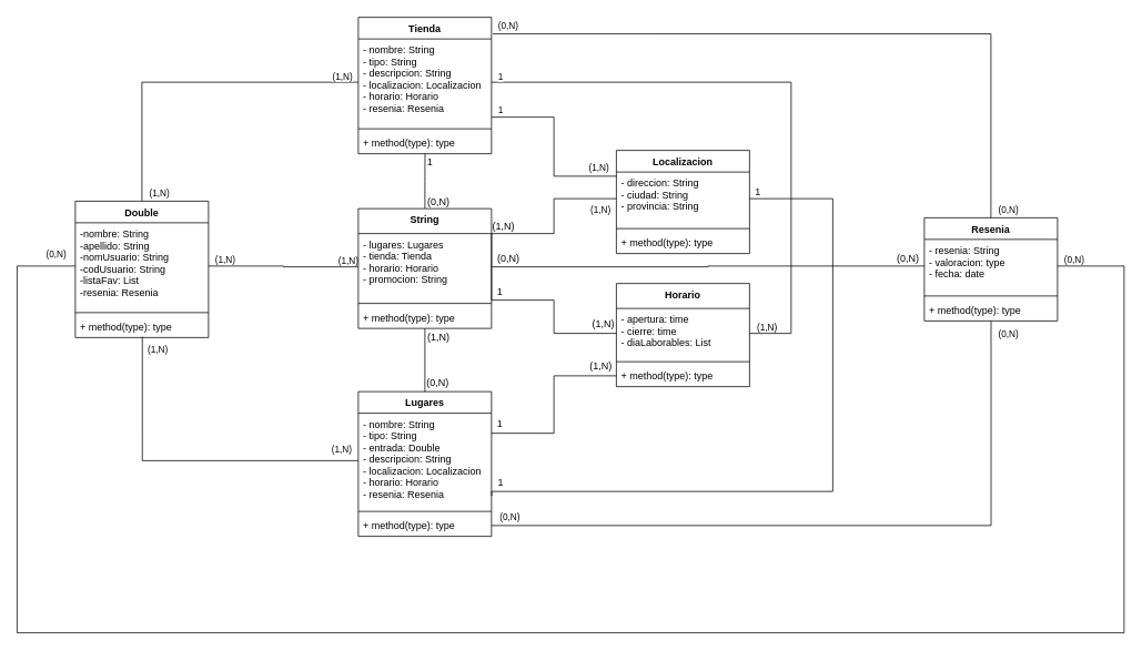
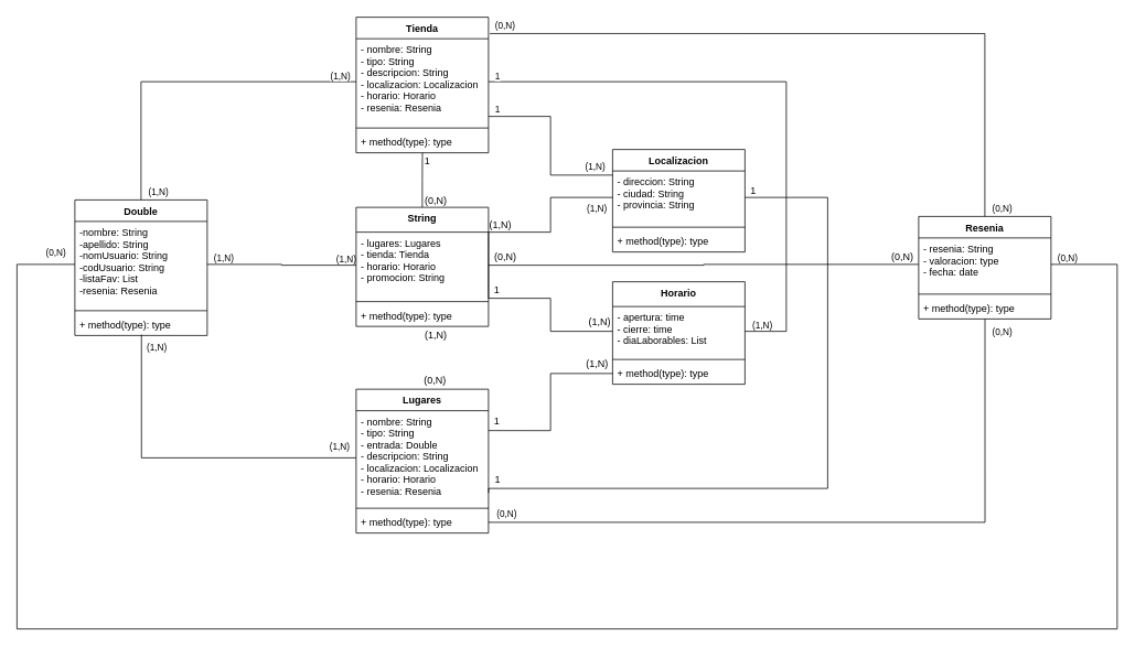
  <mxCell id="0" />
  <mxCell id="1" parent="0" />
  <mxCell id="2" style="edgeStyle=orthogonalEdgeStyle;rounded=0;orthogonalLoop=1;jettySize=auto;html=1;exitX=0.5;exitY=0;exitDx=0;exitDy=0;entryX=0;entryY=0.5;entryDx=0;entryDy=0;endArrow=none;endFill=0;" edge="1" parent="1" source="6" target="23"><mxGeometry relative="1" as="geometry" /></mxCell>
  <mxCell id="3" value="(1,N)" style="edgeLabel;html=1;align=center;verticalAlign=middle;resizable=0;points=[];" vertex="1" connectable="0" parent="2"><mxGeometry x="0.82" y="1" relative="1" as="geometry"><mxPoint x="16" y="-7" as="offset" /></mxGeometry></mxCell>
  <mxCell id="4" value="(1,N)" style="edgeLabel;html=1;align=center;verticalAlign=middle;resizable=0;points=[];" vertex="1" connectable="0" parent="2"><mxGeometry x="-0.892" y="-5" relative="1" as="geometry"><mxPoint x="15" y="11" as="offset" /></mxGeometry></mxCell>
  <mxCell id="5" style="edgeStyle=orthogonalEdgeStyle;rounded=0;orthogonalLoop=1;jettySize=auto;html=1;exitX=0.503;exitY=0.962;exitDx=0;exitDy=0;endArrow=none;endFill=0;entryX=0;entryY=0.5;entryDx=0;entryDy=0;exitPerimeter=0;" edge="1" parent="1" source="9" target="11"><mxGeometry relative="1" as="geometry"><mxPoint x="180" y="561.111" as="targetPoint" /></mxGeometry></mxCell>
  <mxCell id="6" value="Double" style="swimlane;fontStyle=1;align=center;verticalAlign=top;childLayout=stackLayout;horizontal=1;startSize=26;horizontalStack=0;resizeParent=1;resizeParentMax=0;resizeLast=0;collapsible=1;marginBottom=0;" vertex="1" parent="1"><mxGeometry x="90" y="241" width="160" height="164" as="geometry" /></mxCell>
  <mxCell id="7" value="-nombre: String&#10;-apellido: String&#10;-nomUsuario: String&#10;-codUsuario: String&#10;-listaFav: List&#10;-resenia: Resenia" style="text;strokeColor=none;fillColor=none;align=left;verticalAlign=top;spacingLeft=4;spacingRight=4;overflow=hidden;rotatable=0;points=[[0,0.5],[1,0.5]];portConstraint=eastwest;" vertex="1" parent="6"><mxGeometry y="26" width="160" height="104" as="geometry" /></mxCell>
  <mxCell id="8" value="" style="line;strokeWidth=1;fillColor=none;align=left;verticalAlign=middle;spacingTop=-1;spacingLeft=3;spacingRight=3;rotatable=0;labelPosition=right;points=[];portConstraint=eastwest;" vertex="1" parent="6"><mxGeometry y="130" width="160" height="8" as="geometry" /></mxCell>
  <mxCell id="9" value="+ method(type): type" style="text;strokeColor=none;fillColor=none;align=left;verticalAlign=top;spacingLeft=4;spacingRight=4;overflow=hidden;rotatable=0;points=[[0,0.5],[1,0.5]];portConstraint=eastwest;" vertex="1" parent="6"><mxGeometry y="138" width="160" height="26" as="geometry" /></mxCell>
  <mxCell id="10" value="Lugares" style="swimlane;fontStyle=1;align=center;verticalAlign=top;childLayout=stackLayout;horizontal=1;startSize=26;horizontalStack=0;resizeParent=1;resizeParentMax=0;resizeLast=0;collapsible=1;marginBottom=0;" vertex="1" parent="1"><mxGeometry x="430" y="470" width="160" height="174" as="geometry" /></mxCell>
  <mxCell id="11" value="- nombre: String&#10;- tipo: String&#10;- entrada: Double&#10;- descripcion: String&#10;- localizacion: Localizacion&#10;- horario: Horario&#10;- resenia: Resenia" style="text;strokeColor=none;fillColor=none;align=left;verticalAlign=top;spacingLeft=4;spacingRight=4;overflow=hidden;rotatable=0;points=[[0,0.5],[1,0.5]];portConstraint=eastwest;" vertex="1" parent="10"><mxGeometry y="26" width="160" height="114" as="geometry" /></mxCell>
  <mxCell id="12" value="" style="line;strokeWidth=1;fillColor=none;align=left;verticalAlign=middle;spacingTop=-1;spacingLeft=3;spacingRight=3;rotatable=0;labelPosition=right;points=[];portConstraint=eastwest;" vertex="1" parent="10"><mxGeometry y="140" width="160" height="8" as="geometry" /></mxCell>
  <mxCell id="13" value="+ method(type): type" style="text;strokeColor=none;fillColor=none;align=left;verticalAlign=top;spacingLeft=4;spacingRight=4;overflow=hidden;rotatable=0;points=[[0,0.5],[1,0.5]];portConstraint=eastwest;" vertex="1" parent="10"><mxGeometry y="148" width="160" height="26" as="geometry" /></mxCell>
  <mxCell id="14" value="Localizacion" style="swimlane;fontStyle=1;align=center;verticalAlign=top;childLayout=stackLayout;horizontal=1;startSize=26;horizontalStack=0;resizeParent=1;resizeParentMax=0;resizeLast=0;collapsible=1;marginBottom=0;" vertex="1" parent="1"><mxGeometry x="740" y="180" width="160" height="124" as="geometry" /></mxCell>
  <mxCell id="15" value="- direccion: String&#10;- ciudad: String&#10;- provincia: String" style="text;strokeColor=none;fillColor=none;align=left;verticalAlign=top;spacingLeft=4;spacingRight=4;overflow=hidden;rotatable=0;points=[[0,0.5],[1,0.5]];portConstraint=eastwest;" vertex="1" parent="14"><mxGeometry y="26" width="160" height="64" as="geometry" /></mxCell>
  <mxCell id="16" value="" style="line;strokeWidth=1;fillColor=none;align=left;verticalAlign=middle;spacingTop=-1;spacingLeft=3;spacingRight=3;rotatable=0;labelPosition=right;points=[];portConstraint=eastwest;" vertex="1" parent="14"><mxGeometry y="90" width="160" height="8" as="geometry" /></mxCell>
  <mxCell id="17" value="+ method(type): type" style="text;strokeColor=none;fillColor=none;align=left;verticalAlign=top;spacingLeft=4;spacingRight=4;overflow=hidden;rotatable=0;points=[[0,0.5],[1,0.5]];portConstraint=eastwest;" vertex="1" parent="14"><mxGeometry y="98" width="160" height="26" as="geometry" /></mxCell>
  <mxCell id="18" value="Horario" style="swimlane;fontStyle=1;align=center;verticalAlign=top;childLayout=stackLayout;horizontal=1;startSize=30;horizontalStack=0;resizeParent=1;resizeParentMax=0;resizeLast=0;collapsible=1;marginBottom=0;" vertex="1" parent="1"><mxGeometry x="740" y="340" width="160" height="124" as="geometry" /></mxCell>
  <mxCell id="19" value="- apertura: time&#10;- cierre: time&#10;- diaLaborables: List" style="text;strokeColor=none;fillColor=none;align=left;verticalAlign=top;spacingLeft=4;spacingRight=4;overflow=hidden;rotatable=0;points=[[0,0.5],[1,0.5]];portConstraint=eastwest;" vertex="1" parent="18"><mxGeometry y="30" width="160" height="60" as="geometry" /></mxCell>
  <mxCell id="20" value="" style="line;strokeWidth=1;fillColor=none;align=left;verticalAlign=middle;spacingTop=-1;spacingLeft=3;spacingRight=3;rotatable=0;labelPosition=right;points=[];portConstraint=eastwest;" vertex="1" parent="18"><mxGeometry y="90" width="160" height="8" as="geometry" /></mxCell>
  <mxCell id="21" value="+ method(type): type" style="text;strokeColor=none;fillColor=none;align=left;verticalAlign=top;spacingLeft=4;spacingRight=4;overflow=hidden;rotatable=0;points=[[0,0.5],[1,0.5]];portConstraint=eastwest;" vertex="1" parent="18"><mxGeometry y="98" width="160" height="26" as="geometry" /></mxCell>
  <mxCell id="22" value="Tienda" style="swimlane;fontStyle=1;align=center;verticalAlign=top;childLayout=stackLayout;horizontal=1;startSize=26;horizontalStack=0;resizeParent=1;resizeParentMax=0;resizeLast=0;collapsible=1;marginBottom=0;" vertex="1" parent="1"><mxGeometry x="430" y="20" width="160" height="164" as="geometry" /></mxCell>
  <mxCell id="23" value="- nombre: String&#10;- tipo: String&#10;- descripcion: String&#10;- localizacion: Localizacion&#10;- horario: Horario&#10;- resenia: Resenia" style="text;strokeColor=none;fillColor=none;align=left;verticalAlign=top;spacingLeft=4;spacingRight=4;overflow=hidden;rotatable=0;points=[[0,0.5],[1,0.5]];portConstraint=eastwest;" vertex="1" parent="22"><mxGeometry y="26" width="160" height="104" as="geometry" /></mxCell>
  <mxCell id="24" value="" style="line;strokeWidth=1;fillColor=none;align=left;verticalAlign=middle;spacingTop=-1;spacingLeft=3;spacingRight=3;rotatable=0;labelPosition=right;points=[];portConstraint=eastwest;" vertex="1" parent="22"><mxGeometry y="130" width="160" height="8" as="geometry" /></mxCell>
  <mxCell id="25" value="+ method(type): type" style="text;strokeColor=none;fillColor=none;align=left;verticalAlign=top;spacingLeft=4;spacingRight=4;overflow=hidden;rotatable=0;points=[[0,0.5],[1,0.5]];portConstraint=eastwest;" vertex="1" parent="22"><mxGeometry y="138" width="160" height="26" as="geometry" /></mxCell>
  <mxCell id="26" value="Resenia" style="swimlane;fontStyle=1;align=center;verticalAlign=top;childLayout=stackLayout;horizontal=1;startSize=26;horizontalStack=0;resizeParent=1;resizeParentMax=0;resizeLast=0;collapsible=1;marginBottom=0;" vertex="1" parent="1"><mxGeometry x="1110" y="261" width="160" height="124" as="geometry" /></mxCell>
  <mxCell id="27" value="- resenia: String&#10;- valoracion: type&#10;- fecha: date" style="text;strokeColor=none;fillColor=none;align=left;verticalAlign=top;spacingLeft=4;spacingRight=4;overflow=hidden;rotatable=0;points=[[0,0.5],[1,0.5]];portConstraint=eastwest;" vertex="1" parent="26"><mxGeometry y="26" width="160" height="64" as="geometry" /></mxCell>
  <mxCell id="28" value="" style="line;strokeWidth=1;fillColor=none;align=left;verticalAlign=middle;spacingTop=-1;spacingLeft=3;spacingRight=3;rotatable=0;labelPosition=right;points=[];portConstraint=eastwest;" vertex="1" parent="26"><mxGeometry y="90" width="160" height="8" as="geometry" /></mxCell>
  <mxCell id="29" value="+ method(type): type" style="text;strokeColor=none;fillColor=none;align=left;verticalAlign=top;spacingLeft=4;spacingRight=4;overflow=hidden;rotatable=0;points=[[0,0.5],[1,0.5]];portConstraint=eastwest;" vertex="1" parent="26"><mxGeometry y="98" width="160" height="26" as="geometry" /></mxCell>
  <mxCell id="30" style="edgeStyle=orthogonalEdgeStyle;rounded=0;orthogonalLoop=1;jettySize=auto;html=1;exitX=0.5;exitY=0;exitDx=0;exitDy=0;entryX=0.501;entryY=1;entryDx=0;entryDy=0;entryPerimeter=0;endArrow=none;endFill=0;" edge="1" parent="1" source="31" target="25"><mxGeometry relative="1" as="geometry" /></mxCell>
  <mxCell id="31" value="String" style="swimlane;fontStyle=1;align=center;verticalAlign=top;childLayout=stackLayout;horizontal=1;startSize=30;horizontalStack=0;resizeParent=1;resizeParentMax=0;resizeLast=0;collapsible=1;marginBottom=0;" vertex="1" parent="1"><mxGeometry x="430" y="250" width="160" height="144" as="geometry" /></mxCell>
  <mxCell id="32" value="- lugares: Lugares&#10;- tienda: Tienda&#10;- horario: Horario&#10;- promocion: String" style="text;strokeColor=none;fillColor=none;align=left;verticalAlign=top;spacingLeft=4;spacingRight=4;overflow=hidden;rotatable=0;points=[[0,0.5],[1,0.5]];portConstraint=eastwest;" vertex="1" parent="31"><mxGeometry y="30" width="160" height="80" as="geometry" /></mxCell>
  <mxCell id="33" value="" style="line;strokeWidth=1;fillColor=none;align=left;verticalAlign=middle;spacingTop=-1;spacingLeft=3;spacingRight=3;rotatable=0;labelPosition=right;points=[];portConstraint=eastwest;" vertex="1" parent="31"><mxGeometry y="110" width="160" height="8" as="geometry" /></mxCell>
  <mxCell id="34" value="+ method(type): type" style="text;strokeColor=none;fillColor=none;align=left;verticalAlign=top;spacingLeft=4;spacingRight=4;overflow=hidden;rotatable=0;points=[[0,0.5],[1,0.5]];portConstraint=eastwest;" vertex="1" parent="31"><mxGeometry y="118" width="160" height="26" as="geometry" /></mxCell>
  <mxCell id="35" style="edgeStyle=orthogonalEdgeStyle;rounded=0;orthogonalLoop=1;jettySize=auto;html=1;exitX=1;exitY=0.5;exitDx=0;exitDy=0;entryX=0.501;entryY=1;entryDx=0;entryDy=0;entryPerimeter=0;endArrow=none;endFill=0;" edge="1" parent="1" source="13" target="29"><mxGeometry relative="1" as="geometry" /></mxCell>
  <mxCell id="36" value="(0,N)" style="edgeLabel;html=1;align=center;verticalAlign=middle;resizable=0;points=[];" vertex="1" connectable="0" parent="35"><mxGeometry x="-0.935" y="-1" relative="1" as="geometry"><mxPoint x="-7" y="-12" as="offset" /></mxGeometry></mxCell>
  <mxCell id="37" value="(0,N)" style="edgeLabel;html=1;align=center;verticalAlign=middle;resizable=0;points=[];" vertex="1" connectable="0" parent="35"><mxGeometry x="0.964" relative="1" as="geometry"><mxPoint x="20" as="offset" /></mxGeometry></mxCell>
  <mxCell id="38" style="edgeStyle=orthogonalEdgeStyle;rounded=0;orthogonalLoop=1;jettySize=auto;html=1;exitX=1.01;exitY=-0.06;exitDx=0;exitDy=0;entryX=0.5;entryY=0;entryDx=0;entryDy=0;endArrow=none;endFill=0;exitPerimeter=0;" edge="1" parent="1" source="23" target="26"><mxGeometry relative="1" as="geometry" /></mxCell>
  <mxCell id="39" value="(0,N)" style="edgeLabel;html=1;align=center;verticalAlign=middle;resizable=0;points=[];" vertex="1" connectable="0" parent="38"><mxGeometry x="-0.945" y="2" relative="1" as="geometry"><mxPoint x="-5" y="-8" as="offset" /></mxGeometry></mxCell>
  <mxCell id="40" value="(0,N)" style="edgeLabel;html=1;align=center;verticalAlign=middle;resizable=0;points=[];" vertex="1" connectable="0" parent="38"><mxGeometry x="0.952" y="3" relative="1" as="geometry"><mxPoint x="17" y="9" as="offset" /></mxGeometry></mxCell>
  <mxCell id="41" style="edgeStyle=orthogonalEdgeStyle;rounded=0;orthogonalLoop=1;jettySize=auto;html=1;exitX=1;exitY=0.5;exitDx=0;exitDy=0;entryX=0;entryY=0.5;entryDx=0;entryDy=0;endArrow=none;endFill=0;" edge="1" parent="1" source="32" target="15"><mxGeometry relative="1" as="geometry"><Array as="points"><mxPoint x="590" y="280" /><mxPoint x="665" y="280" /><mxPoint x="665" y="238" /></Array></mxGeometry></mxCell>
  <mxCell id="42" style="edgeStyle=orthogonalEdgeStyle;rounded=0;orthogonalLoop=1;jettySize=auto;html=1;exitX=1;exitY=0.5;exitDx=0;exitDy=0;entryX=0;entryY=0.5;entryDx=0;entryDy=0;endArrow=none;endFill=0;" edge="1" parent="1" source="32" target="19"><mxGeometry relative="1" as="geometry"><Array as="points"><mxPoint x="590" y="360" /><mxPoint x="665" y="360" /><mxPoint x="665" y="400" /></Array></mxGeometry></mxCell>
  <mxCell id="43" style="edgeStyle=orthogonalEdgeStyle;rounded=0;orthogonalLoop=1;jettySize=auto;html=1;exitX=1;exitY=0.5;exitDx=0;exitDy=0;entryX=0;entryY=0.5;entryDx=0;entryDy=0;endArrow=none;endFill=0;" edge="1" parent="1" source="7" target="32"><mxGeometry relative="1" as="geometry" /></mxCell>
  <mxCell id="44" style="edgeStyle=orthogonalEdgeStyle;rounded=0;orthogonalLoop=1;jettySize=auto;html=1;entryX=0;entryY=0.25;entryDx=0;entryDy=0;endArrow=none;endFill=0;" edge="1" parent="1" target="14"><mxGeometry relative="1" as="geometry"><mxPoint x="590" y="140" as="sourcePoint" /><Array as="points"><mxPoint x="590" y="140" /><mxPoint x="665" y="140" /><mxPoint x="665" y="211" /></Array></mxGeometry></mxCell>
  <mxCell id="45" value="(1,N)" style="edgeLabel;html=1;align=center;verticalAlign=middle;resizable=0;points=[];" vertex="1" connectable="0" parent="44"><mxGeometry x="0.805" y="3" relative="1" as="geometry"><mxPoint y="-8" as="offset" /></mxGeometry></mxCell>
  <mxCell id="46" value="1" style="edgeLabel;html=1;align=center;verticalAlign=middle;resizable=0;points=[];" vertex="1" connectable="0" parent="44"><mxGeometry x="-0.885" y="4" relative="1" as="geometry"><mxPoint x="-3" y="-6" as="offset" /></mxGeometry></mxCell>
  <mxCell id="47" style="edgeStyle=orthogonalEdgeStyle;rounded=0;orthogonalLoop=1;jettySize=auto;html=1;exitX=1;exitY=0.211;exitDx=0;exitDy=0;entryX=0;entryY=0.5;entryDx=0;entryDy=0;endArrow=none;endFill=0;exitPerimeter=0;" edge="1" parent="1" source="11" target="21"><mxGeometry relative="1" as="geometry" /></mxCell>
  <mxCell id="48" style="edgeStyle=orthogonalEdgeStyle;rounded=0;orthogonalLoop=1;jettySize=auto;html=1;exitX=1.001;exitY=0.872;exitDx=0;exitDy=0;entryX=1;entryY=0.5;entryDx=0;entryDy=0;endArrow=none;endFill=0;exitPerimeter=0;" edge="1" parent="1" source="11" target="15"><mxGeometry relative="1" as="geometry"><Array as="points"><mxPoint x="590" y="590" /><mxPoint x="1000" y="590" /><mxPoint x="1000" y="238" /></Array></mxGeometry></mxCell>
  <mxCell id="49" style="edgeStyle=orthogonalEdgeStyle;rounded=0;orthogonalLoop=1;jettySize=auto;html=1;exitX=1;exitY=0.5;exitDx=0;exitDy=0;entryX=1;entryY=0.5;entryDx=0;entryDy=0;endArrow=none;endFill=0;" edge="1" parent="1" source="23" target="19"><mxGeometry relative="1" as="geometry"><Array as="points"><mxPoint x="950" y="98" /><mxPoint x="950" y="400" /></Array></mxGeometry></mxCell>
  <mxCell id="50" value="(1,N)" style="edgeLabel;html=1;align=center;verticalAlign=middle;resizable=0;points=[];labelBackgroundColor=none;" vertex="1" connectable="0" parent="49"><mxGeometry x="-0.964" y="1" relative="1" as="geometry"><mxPoint x="317" y="295" as="offset" /></mxGeometry></mxCell>
  <mxCell id="51" value="1" style="edgeLabel;html=1;align=center;verticalAlign=middle;resizable=0;points=[];" vertex="1" connectable="0" parent="49"><mxGeometry x="-0.961" y="3" relative="1" as="geometry"><mxPoint x="-4" y="-5" as="offset" /></mxGeometry></mxCell>
  <mxCell id="52" style="edgeStyle=orthogonalEdgeStyle;rounded=0;orthogonalLoop=1;jettySize=auto;html=1;exitX=0;exitY=0.5;exitDx=0;exitDy=0;entryX=1;entryY=0.5;entryDx=0;entryDy=0;endArrow=none;endFill=0;" edge="1" parent="1" source="27" target="32"><mxGeometry relative="1" as="geometry" /></mxCell>
- <mxCell id="53" value="" style="endArrow=none;html=1;rounded=0;entryX=0.5;entryY=1;entryDx=0;entryDy=0;exitX=0.5;exitY=0;exitDx=0;exitDy=0;" edge="1" parent="1" source="10" target="31"><mxGeometry width="50" height="50" relative="1" as="geometry"><mxPoint x="760" y="380" as="sourcePoint" /><mxPoint x="810" y="330" as="targetPoint" /></mxGeometry></mxCell>
  <mxCell id="54" value="(1,N)" style="edgeLabel;html=1;align=center;verticalAlign=middle;resizable=0;points=[];labelBackgroundColor=none;" vertex="1" connectable="0" parent="1"><mxGeometry x="200" y="239.647" as="geometry"><mxPoint x="217" y="73" as="offset" /></mxGeometry></mxCell>
  <mxCell id="55" value="(1,N)" style="edgeLabel;html=1;align=center;verticalAlign=middle;resizable=0;points=[];labelBackgroundColor=none;" vertex="1" connectable="0" parent="1"><mxGeometry x="210" y="249.647" as="geometry"><mxPoint x="59" y="62" as="offset" /></mxGeometry></mxCell>
  <mxCell id="56" value="(1,N)" style="edgeLabel;html=1;align=center;verticalAlign=middle;resizable=0;points=[];" vertex="1" connectable="0" parent="1"><mxGeometry x="220" y="259.647" as="geometry"><mxPoint x="-32" y="160" as="offset" /></mxGeometry></mxCell>
  <mxCell id="57" value="(1,N)" style="edgeLabel;html=1;align=center;verticalAlign=middle;resizable=0;points=[];" vertex="1" connectable="0" parent="1"><mxGeometry x="230" y="269.647" as="geometry"><mxPoint x="179" y="269" as="offset" /></mxGeometry></mxCell>
  <mxCell id="58" style="edgeStyle=orthogonalEdgeStyle;rounded=0;orthogonalLoop=1;jettySize=auto;html=1;exitX=0;exitY=0.5;exitDx=0;exitDy=0;entryX=1;entryY=0.5;entryDx=0;entryDy=0;endArrow=none;endFill=0;" edge="1" parent="1" source="7" target="27"><mxGeometry relative="1" as="geometry"><Array as="points"><mxPoint x="20" y="319" /><mxPoint x="20" y="760" /><mxPoint x="1350" y="760" /><mxPoint x="1350" y="319" /></Array></mxGeometry></mxCell>
  <mxCell id="59" value="(0,N)" style="edgeLabel;html=1;align=center;verticalAlign=middle;resizable=0;points=[];" vertex="1" connectable="0" parent="58"><mxGeometry x="-0.98" y="-2" relative="1" as="geometry"><mxPoint y="-13" as="offset" /></mxGeometry></mxCell>
  <mxCell id="60" value="(0,N)" style="edgeLabel;html=1;align=center;verticalAlign=middle;resizable=0;points=[];" vertex="1" connectable="0" parent="58"><mxGeometry x="0.984" y="3" relative="1" as="geometry"><mxPoint y="-12" as="offset" /></mxGeometry></mxCell>
  <mxCell id="61" value="(0,N)" style="text;html=1;align=center;verticalAlign=middle;resizable=0;points=[];autosize=1;strokeColor=none;fillColor=none;" vertex="1" parent="1"><mxGeometry x="506" y="232" width="40" height="20" as="geometry" /></mxCell>
  <mxCell id="62" value="1" style="text;html=1;align=center;verticalAlign=middle;resizable=0;points=[];autosize=1;strokeColor=none;fillColor=none;" vertex="1" parent="1"><mxGeometry x="506" y="184" width="20" height="20" as="geometry" /></mxCell>
  <mxCell id="63" value="(1,N)" style="edgeLabel;html=1;align=center;verticalAlign=middle;resizable=0;points=[];" vertex="1" connectable="0" parent="1"><mxGeometry x="728.945" y="210.015" as="geometry"><mxPoint x="-8" y="41" as="offset" /></mxGeometry></mxCell>
  <mxCell id="64" value="(1,N)" style="text;html=1;align=center;verticalAlign=middle;resizable=0;points=[];autosize=1;strokeColor=none;fillColor=none;" vertex="1" parent="1"><mxGeometry x="584" y="261" width="40" height="20" as="geometry" /></mxCell>
  <mxCell id="65" value="(0,N)" style="text;html=1;align=center;verticalAlign=middle;resizable=0;points=[];autosize=1;strokeColor=none;fillColor=none;" vertex="1" parent="1"><mxGeometry x="1070" y="300" width="40" height="20" as="geometry" /></mxCell>
  <mxCell id="66" value="(0,N)" style="text;html=1;align=center;verticalAlign=middle;resizable=0;points=[];autosize=1;strokeColor=none;fillColor=none;" vertex="1" parent="1"><mxGeometry x="590" y="300" width="40" height="20" as="geometry" /></mxCell>
  <mxCell id="67" value="(1,N)" style="text;html=1;align=center;verticalAlign=middle;resizable=0;points=[];autosize=1;strokeColor=none;fillColor=none;" vertex="1" parent="1"><mxGeometry x="704" y="379" width="40" height="20" as="geometry" /></mxCell>
  <mxCell id="68" value="1" style="text;html=1;align=center;verticalAlign=middle;resizable=0;points=[];autosize=1;strokeColor=none;fillColor=none;" vertex="1" parent="1"><mxGeometry x="590" y="340" width="20" height="20" as="geometry" /></mxCell>
  <mxCell id="69" value="(0,N)" style="text;html=1;align=center;verticalAlign=middle;resizable=0;points=[];autosize=1;strokeColor=none;fillColor=none;" vertex="1" parent="1"><mxGeometry x="505" y="450" width="40" height="20" as="geometry" /></mxCell>
  <mxCell id="70" value="(1,N)" style="text;html=1;align=center;verticalAlign=middle;resizable=0;points=[];autosize=1;strokeColor=none;fillColor=none;" vertex="1" parent="1"><mxGeometry x="506" y="395" width="40" height="20" as="geometry" /></mxCell>
  <mxCell id="71" value="(1,N)" style="text;html=1;align=center;verticalAlign=middle;resizable=0;points=[];autosize=1;strokeColor=none;fillColor=none;" vertex="1" parent="1"><mxGeometry x="701" y="430" width="40" height="20" as="geometry" /></mxCell>
  <mxCell id="72" value="1" style="text;html=1;align=center;verticalAlign=middle;resizable=0;points=[];autosize=1;strokeColor=none;fillColor=none;" vertex="1" parent="1"><mxGeometry x="590" y="499" width="20" height="20" as="geometry" /></mxCell>
  <mxCell id="73" value="1" style="text;html=1;align=center;verticalAlign=middle;resizable=0;points=[];autosize=1;strokeColor=none;fillColor=none;" vertex="1" parent="1"><mxGeometry x="900" y="219.65" width="20" height="20" as="geometry" /></mxCell>
  <mxCell id="74" value="1" style="text;html=1;align=center;verticalAlign=middle;resizable=0;points=[];autosize=1;strokeColor=none;fillColor=none;" vertex="1" parent="1"><mxGeometry x="591" y="570" width="20" height="20" as="geometry" /></mxCell>
